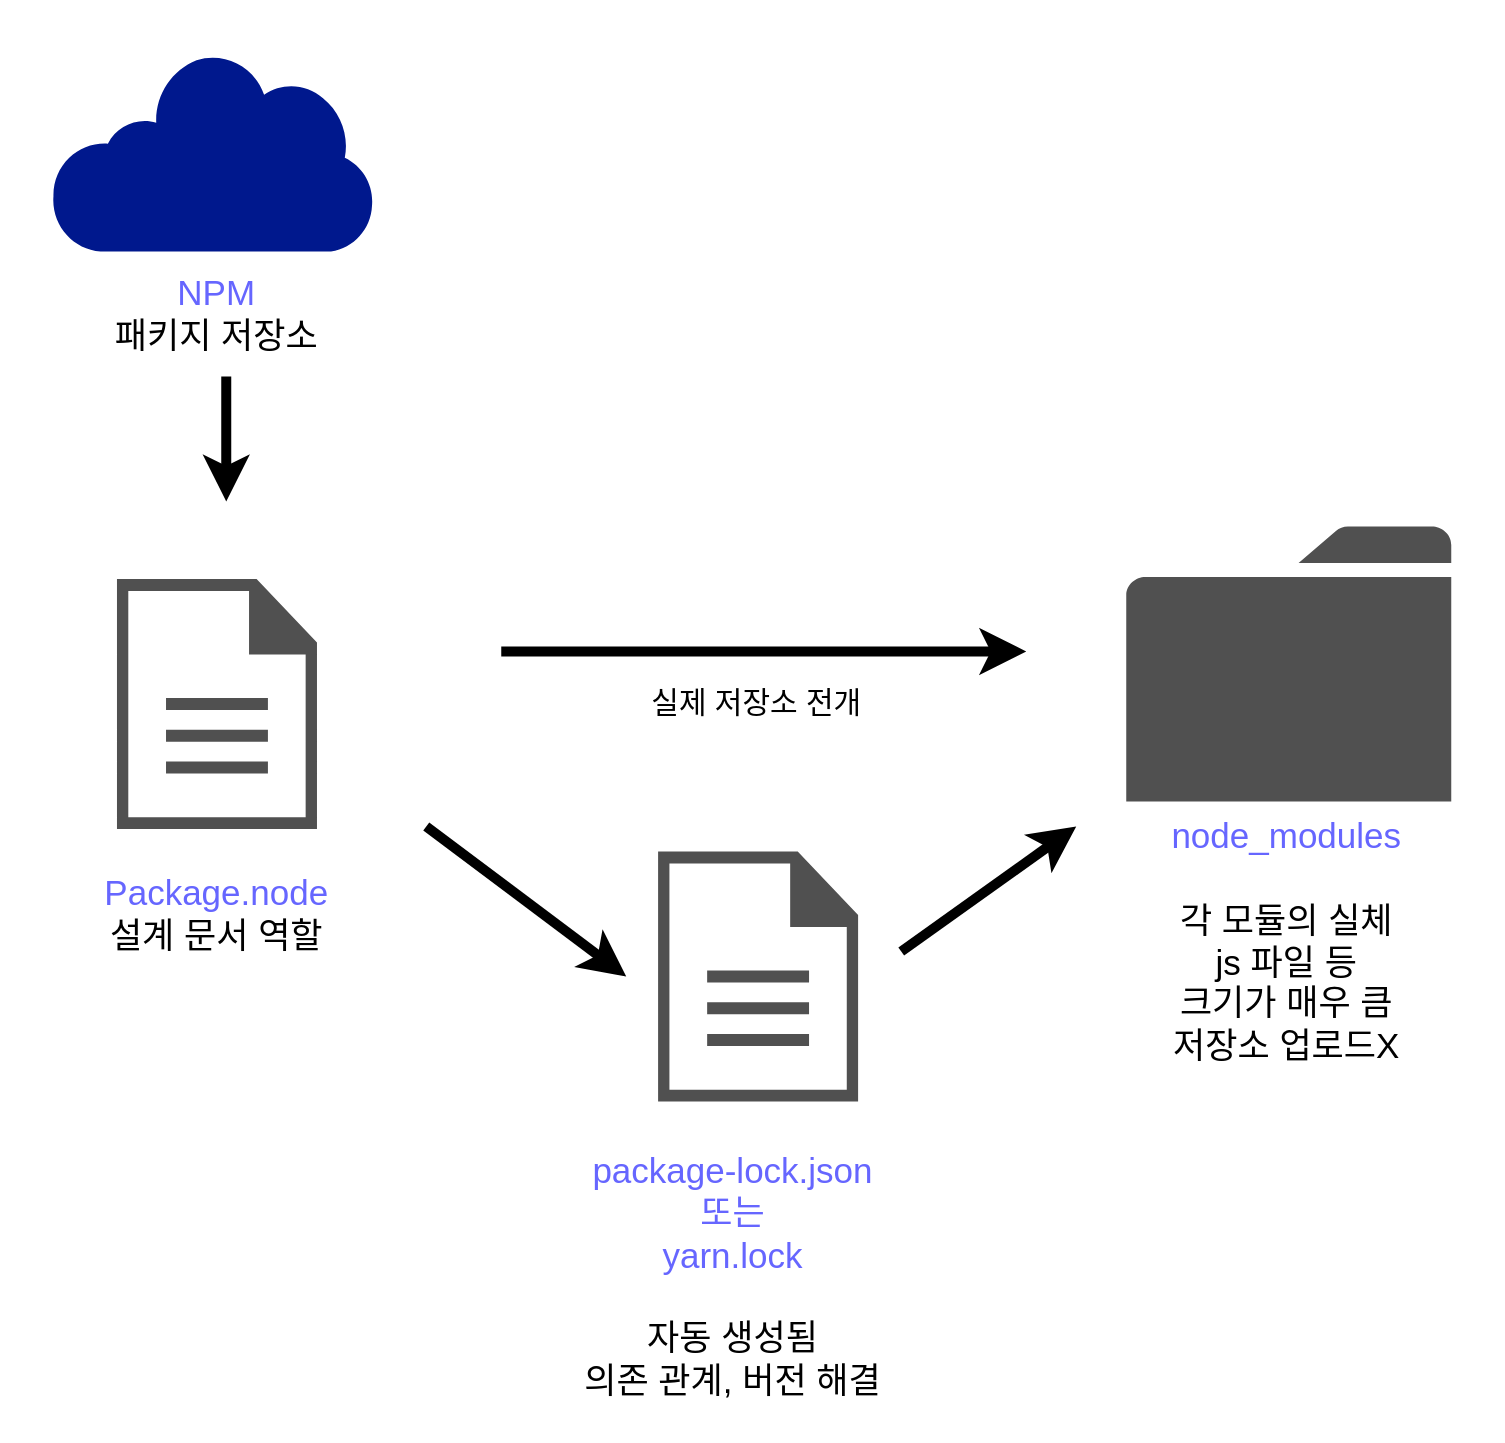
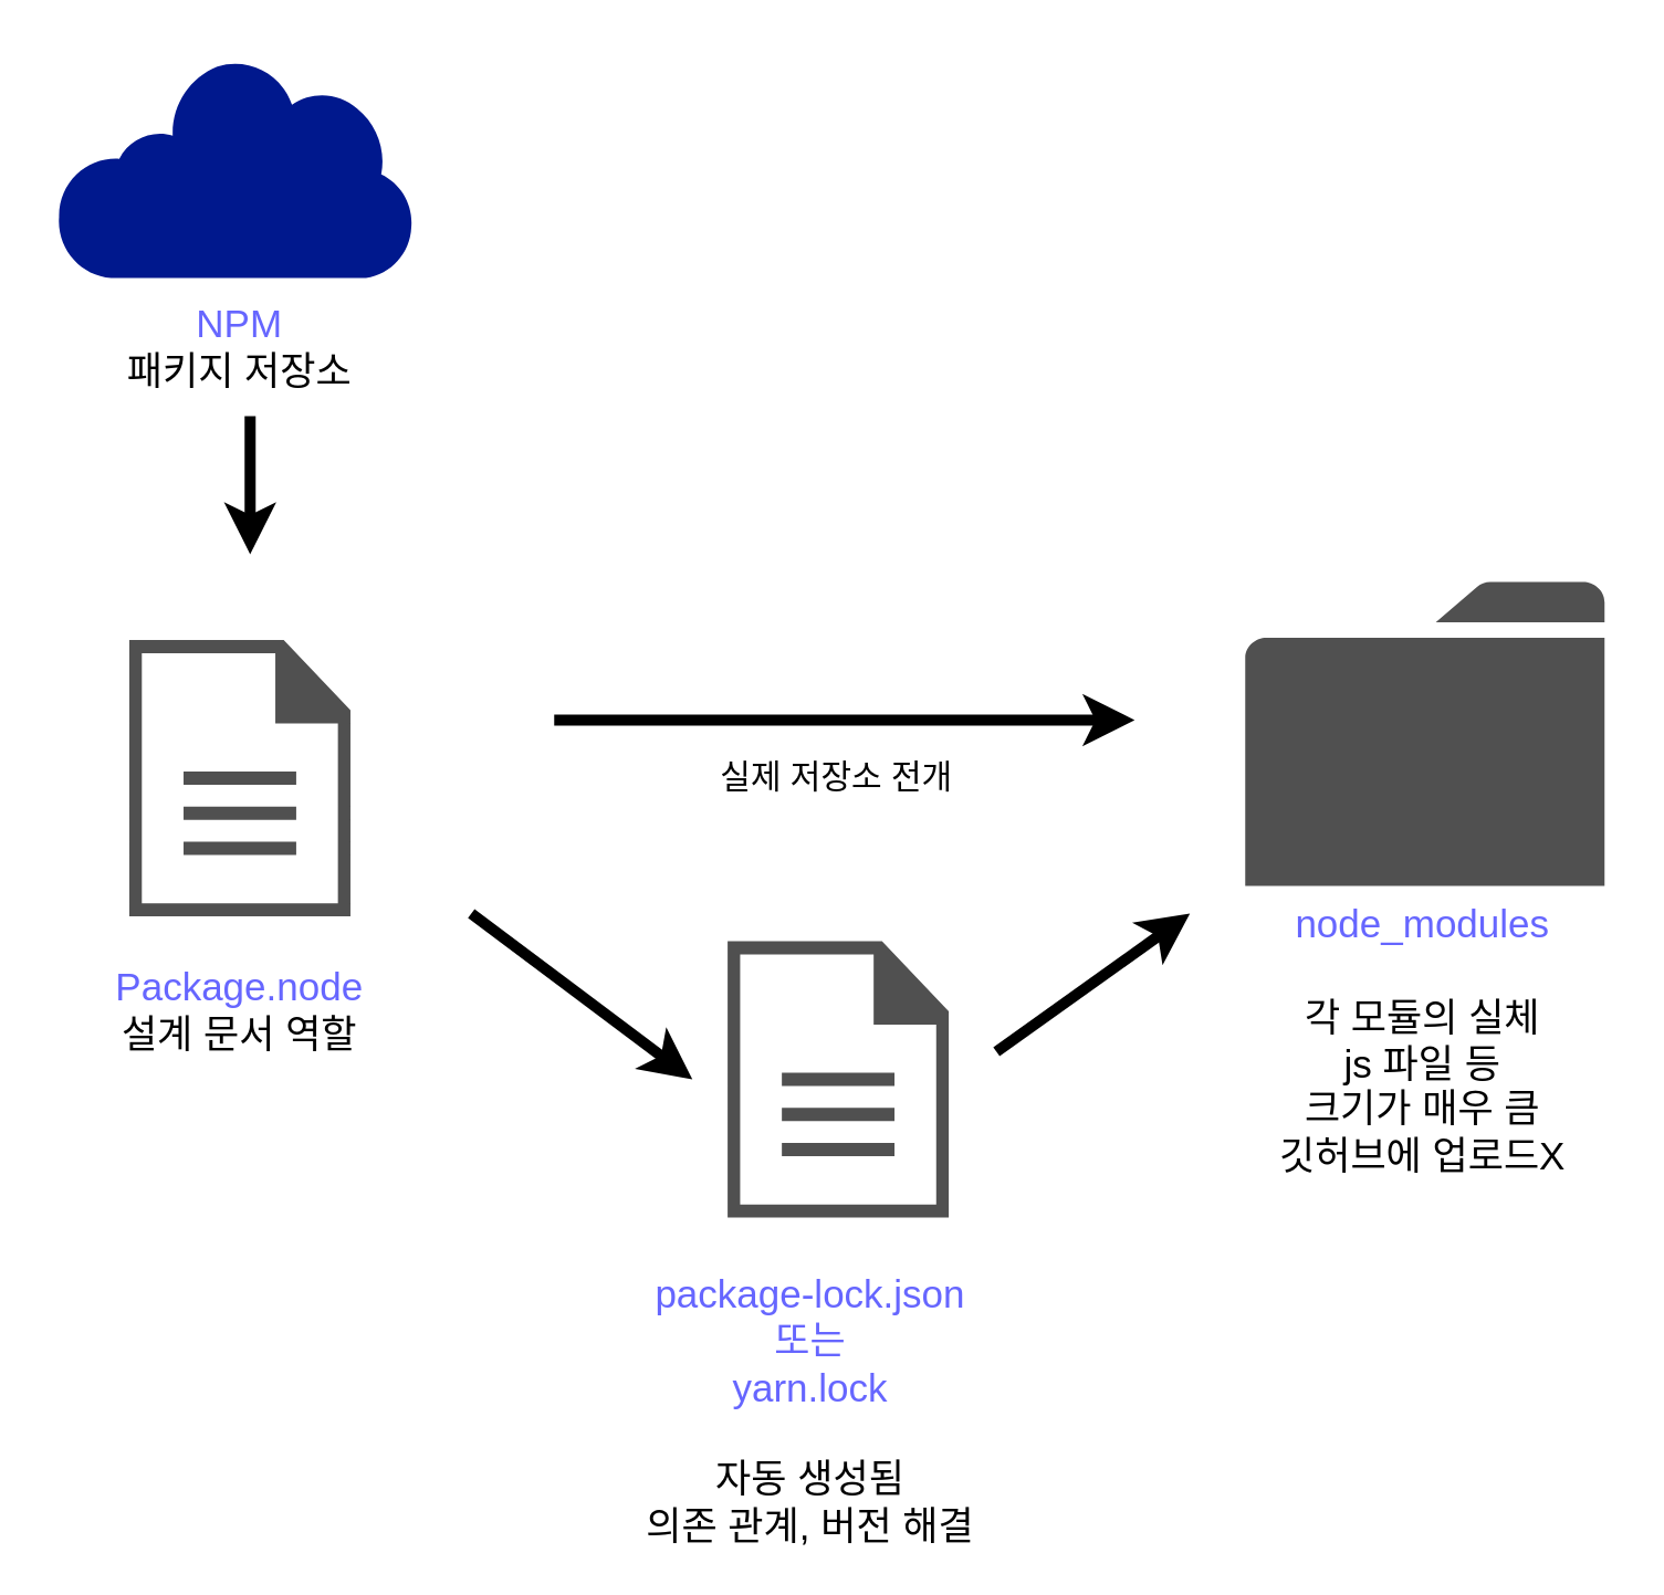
  <mxCell id="0" />
  <mxCell id="1" parent="0" />
  <mxCell id="2" value="" style="sketch=0;aspect=fixed;pointerEvents=1;shadow=0;dashed=0;html=1;strokeColor=none;labelPosition=center;verticalLabelPosition=bottom;verticalAlign=top;align=center;fillColor=#00188D;shape=mxgraph.mscae.enterprise.internet" vertex="1" parent="1"><mxGeometry x="20" y="20" width="129.03" height="80" as="geometry" /></mxCell>
  <mxCell id="3" value="&lt;font color=&quot;#6666ff&quot; style=&quot;font-size: 14px;&quot;&gt;NPM&lt;/font&gt;&lt;br style=&quot;font-size: 14px;&quot;&gt;패키지 저장소" style="text;html=1;strokeColor=none;fillColor=none;align=center;verticalAlign=middle;whiteSpace=wrap;rounded=0;fontSize=14;" vertex="1" parent="1"><mxGeometry x="23.55" y="110" width="125.48" height="30" as="geometry" /></mxCell>
  <mxCell id="4" value="" style="endArrow=classic;html=1;rounded=0;strokeWidth=4;" edge="1" parent="1"><mxGeometry width="50" height="50" relative="1" as="geometry"><mxPoint x="90" y="150" as="sourcePoint" /><mxPoint x="90" y="200" as="targetPoint" /></mxGeometry></mxCell>
  <mxCell id="5" value="&lt;font color=&quot;#6666ff&quot; style=&quot;font-size: 14px;&quot;&gt;Package.node&lt;/font&gt;&lt;br style=&quot;font-size: 14px;&quot;&gt;설계 문서 역할" style="text;html=1;strokeColor=none;fillColor=none;align=center;verticalAlign=middle;whiteSpace=wrap;rounded=0;fontSize=14;" vertex="1" parent="1"><mxGeometry x="23.55" y="350" width="125.48" height="30" as="geometry" /></mxCell>
  <mxCell id="6" value="" style="endArrow=classic;html=1;rounded=0;strokeWidth=4;" edge="1" parent="1"><mxGeometry width="50" height="50" relative="1" as="geometry"><mxPoint x="200" y="260" as="sourcePoint" /><mxPoint x="410" y="260" as="targetPoint" /></mxGeometry></mxCell>
  <mxCell id="7" value="실제 저장소 전개" style="text;html=1;strokeColor=none;fillColor=none;align=center;verticalAlign=middle;whiteSpace=wrap;rounded=0;" vertex="1" parent="1"><mxGeometry x="240" y="266" width="125.48" height="30" as="geometry" /></mxCell>
  <mxCell id="8" value="" style="sketch=0;pointerEvents=1;shadow=0;dashed=0;html=1;strokeColor=none;fillColor=#505050;labelPosition=center;verticalLabelPosition=bottom;verticalAlign=top;outlineConnect=0;align=center;shape=mxgraph.office.concepts.document;" vertex="1" parent="1"><mxGeometry x="46.29" y="231" width="80" height="100" as="geometry" /></mxCell>
  <mxCell id="9" value="" style="sketch=0;pointerEvents=1;shadow=0;dashed=0;html=1;strokeColor=none;fillColor=#505050;labelPosition=center;verticalLabelPosition=bottom;verticalAlign=top;outlineConnect=0;align=center;shape=mxgraph.office.concepts.folder;" vertex="1" parent="1"><mxGeometry x="450" y="210" width="130" height="110" as="geometry" /></mxCell>
- <mxCell id="10" value="&lt;font color=&quot;#6666ff&quot; style=&quot;font-size: 14px;&quot;&gt;node_modules&lt;br style=&quot;font-size: 14px;&quot;&gt;&lt;/font&gt;&lt;br style=&quot;font-size: 14px;&quot;&gt;각 모듈의 실체&lt;br style=&quot;font-size: 14px;&quot;&gt;js 파일 등&lt;br style=&quot;font-size: 14px;&quot;&gt;크기가 매우 큼&lt;br style=&quot;font-size: 14px;&quot;&gt;저장소 업로드X" style="text;html=1;strokeColor=none;fillColor=none;align=center;verticalAlign=middle;whiteSpace=wrap;rounded=0;fontSize=14;" vertex="1" parent="1"><mxGeometry x="452.26" y="331" width="125.48" height="90" as="geometry" /></mxCell>
+ <mxCell id="10" value="&lt;font color=&quot;#6666ff&quot; style=&quot;font-size: 14px;&quot;&gt;node_modules&lt;br style=&quot;font-size: 14px;&quot;&gt;&lt;/font&gt;&lt;br style=&quot;font-size: 14px;&quot;&gt;각 모듈의 실체&lt;br style=&quot;font-size: 14px;&quot;&gt;js 파일 등&lt;br style=&quot;font-size: 14px;&quot;&gt;크기가 매우 큼&lt;br style=&quot;font-size: 14px;&quot;&gt;깃허브에 업로드X" style="text;html=1;strokeColor=none;fillColor=none;align=center;verticalAlign=middle;whiteSpace=wrap;rounded=0;fontSize=14;" vertex="1" parent="1"><mxGeometry x="452.26" y="331" width="125.48" height="90" as="geometry" /></mxCell>
  <mxCell id="11" value="" style="sketch=0;pointerEvents=1;shadow=0;dashed=0;html=1;strokeColor=none;fillColor=#505050;labelPosition=center;verticalLabelPosition=bottom;verticalAlign=top;outlineConnect=0;align=center;shape=mxgraph.office.concepts.document;" vertex="1" parent="1"><mxGeometry x="262.74" y="340" width="80" height="100" as="geometry" /></mxCell>
  <mxCell id="12" value="" style="endArrow=classic;html=1;rounded=0;strokeWidth=4;" edge="1" parent="1"><mxGeometry width="50" height="50" relative="1" as="geometry"><mxPoint x="170" y="330" as="sourcePoint" /><mxPoint x="250" y="390" as="targetPoint" /></mxGeometry></mxCell>
  <mxCell id="13" value="" style="endArrow=classic;html=1;rounded=0;strokeWidth=4;" edge="1" parent="1"><mxGeometry width="50" height="50" relative="1" as="geometry"><mxPoint x="360" y="380" as="sourcePoint" /><mxPoint x="430" y="330" as="targetPoint" /></mxGeometry></mxCell>
  <mxCell id="14" value="&lt;font color=&quot;#6666ff&quot; style=&quot;font-size: 14px;&quot;&gt;package-lock.json&lt;br&gt;또는&lt;br&gt;yarn.lock&lt;br&gt;&lt;/font&gt;&lt;br style=&quot;font-size: 14px;&quot;&gt;자동 생성됨&lt;br&gt;의존 관계, 버전 해결" style="text;html=1;strokeColor=none;fillColor=none;align=center;verticalAlign=middle;whiteSpace=wrap;rounded=0;fontSize=14;" vertex="1" parent="1"><mxGeometry x="222.74" y="465" width="140" height="90" as="geometry" /></mxCell>
